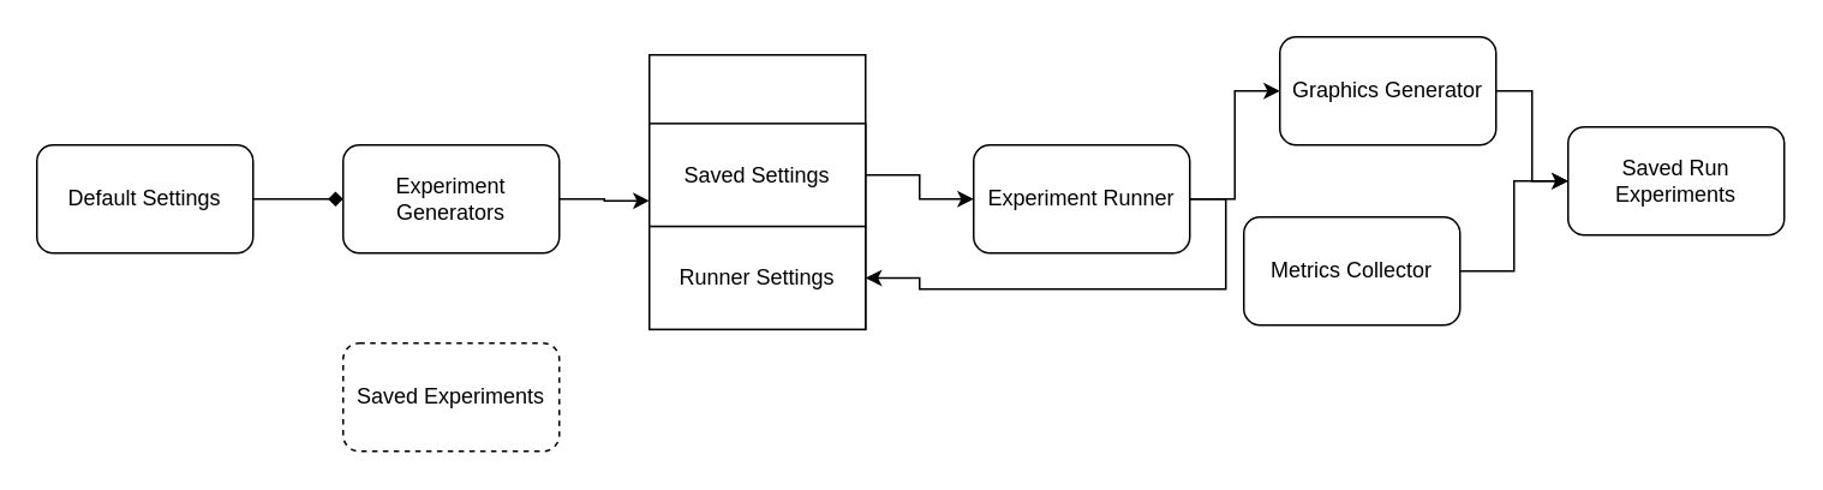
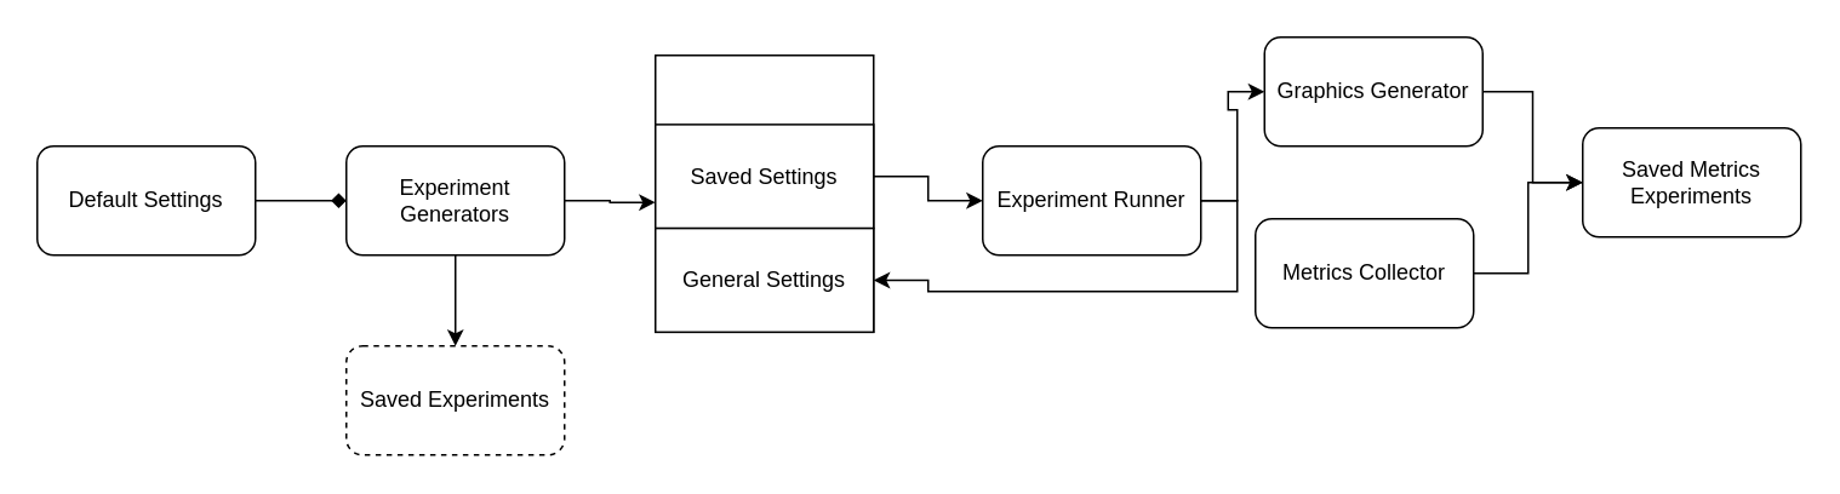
  <mxCell id="0" />
  <mxCell id="1" parent="0" />
+ <mxCell id="2" style="edgeStyle=orthogonalEdgeStyle;rounded=0;orthogonalLoop=1;jettySize=auto;html=1;exitX=0.5;exitY=1;exitDx=0;exitDy=0;" edge="1" parent="1" source="4" target="16"><mxGeometry relative="1" as="geometry" /></mxCell>
  <mxCell id="3" style="edgeStyle=orthogonalEdgeStyle;rounded=0;orthogonalLoop=1;jettySize=auto;html=1;exitX=1;exitY=0.5;exitDx=0;exitDy=0;entryX=0;entryY=0.75;entryDx=0;entryDy=0;" edge="1" parent="1" source="4" target="12"><mxGeometry relative="1" as="geometry" /></mxCell>
  <mxCell id="4" value="Experiment Generators" style="rounded=1;whiteSpace=wrap;html=1;" vertex="1" parent="1"><mxGeometry x="190" y="80" width="120" height="60" as="geometry" /></mxCell>
  <mxCell id="5" style="edgeStyle=orthogonalEdgeStyle;rounded=0;orthogonalLoop=1;jettySize=auto;html=1;exitX=1;exitY=0.5;exitDx=0;exitDy=0;entryX=0;entryY=0.5;entryDx=0;entryDy=0;endArrow=diamond;" edge="1" parent="1" source="6" target="4"><mxGeometry relative="1" as="geometry" /></mxCell>
  <mxCell id="6" value="Default Settings" style="rounded=1;whiteSpace=wrap;html=1;" vertex="1" parent="1"><mxGeometry x="20" y="80" width="120" height="60" as="geometry" /></mxCell>
  <mxCell id="7" style="edgeStyle=orthogonalEdgeStyle;rounded=0;orthogonalLoop=1;jettySize=auto;html=1;exitX=1;exitY=0.5;exitDx=0;exitDy=0;entryX=0;entryY=0.5;entryDx=0;entryDy=0;" edge="1" parent="1" source="9" target="15"><mxGeometry relative="1" as="geometry" /></mxCell>
  <mxCell id="8" style="edgeStyle=orthogonalEdgeStyle;rounded=0;orthogonalLoop=1;jettySize=auto;html=1;exitX=1;exitY=0.5;exitDx=0;exitDy=0;" edge="1" parent="1" source="9" target="13"><mxGeometry relative="1" as="geometry" /></mxCell>
  <mxCell id="9" value="Experiment Runner" style="rounded=1;whiteSpace=wrap;html=1;" vertex="1" parent="1"><mxGeometry x="540" y="80" width="120" height="60" as="geometry" /></mxCell>
  <mxCell id="10" value="" style="group" vertex="1" connectable="0" parent="1"><mxGeometry x="360" y="30" width="130" height="200" as="geometry" /></mxCell>
  <mxCell id="11" value="" style="rounded=0;whiteSpace=wrap;html=1;" vertex="1" parent="10"><mxGeometry width="120" height="152.381" as="geometry" /></mxCell>
  <mxCell id="12" value="Saved Settings" style="rounded=0;whiteSpace=wrap;html=1;" vertex="1" parent="10"><mxGeometry y="38.095" width="120" height="57.143" as="geometry" /></mxCell>
- <mxCell id="13" value="Runner Settings" style="rounded=0;whiteSpace=wrap;html=1;" vertex="1" parent="10"><mxGeometry y="95.238" width="120" height="57.143" as="geometry" /></mxCell>
+ <mxCell id="13" value="General Settings" style="rounded=0;whiteSpace=wrap;html=1;" vertex="1" parent="10"><mxGeometry y="95.238" width="120" height="57.143" as="geometry" /></mxCell>
  <mxCell id="14" style="edgeStyle=orthogonalEdgeStyle;rounded=0;orthogonalLoop=1;jettySize=auto;html=1;exitX=1;exitY=0.5;exitDx=0;exitDy=0;entryX=0;entryY=0.5;entryDx=0;entryDy=0;" edge="1" parent="1" source="15" target="17"><mxGeometry relative="1" as="geometry" /></mxCell>
- <mxCell id="15" value="Graphics Generator" style="rounded=1;whiteSpace=wrap;html=1;" vertex="1" parent="1"><mxGeometry x="710" y="20" width="120" height="60" as="geometry" /></mxCell>
+ <mxCell id="15" value="Graphics Generator" style="rounded=1;whiteSpace=wrap;html=1;" vertex="1" parent="1"><mxGeometry x="695" y="20" width="120" height="60" as="geometry" /></mxCell>
  <mxCell id="16" value="Saved Experiments" style="rounded=1;whiteSpace=wrap;html=1;dashed=1;" vertex="1" parent="1"><mxGeometry x="190" y="190" width="120" height="60" as="geometry" /></mxCell>
- <mxCell id="17" value="Saved Run Experiments" style="rounded=1;whiteSpace=wrap;html=1;" vertex="1" parent="1"><mxGeometry x="870" y="70" width="120" height="60" as="geometry" /></mxCell>
+ <mxCell id="17" value="Saved Metrics Experiments" style="rounded=1;whiteSpace=wrap;html=1;" vertex="1" parent="1"><mxGeometry x="870" y="70" width="120" height="60" as="geometry" /></mxCell>
  <mxCell id="18" style="edgeStyle=orthogonalEdgeStyle;rounded=0;orthogonalLoop=1;jettySize=auto;html=1;exitX=1;exitY=0.5;exitDx=0;exitDy=0;entryX=0;entryY=0.5;entryDx=0;entryDy=0;" edge="1" parent="1" source="19" target="17"><mxGeometry relative="1" as="geometry" /></mxCell>
  <mxCell id="19" value="Metrics Collector" style="rounded=1;whiteSpace=wrap;html=1;" vertex="1" parent="1"><mxGeometry x="690" y="120" width="120" height="60" as="geometry" /></mxCell>
  <mxCell id="20" style="edgeStyle=orthogonalEdgeStyle;rounded=0;orthogonalLoop=1;jettySize=auto;html=1;exitX=1;exitY=0.5;exitDx=0;exitDy=0;entryX=0;entryY=0.5;entryDx=0;entryDy=0;" edge="1" parent="1" source="12" target="9"><mxGeometry relative="1" as="geometry" /></mxCell>
